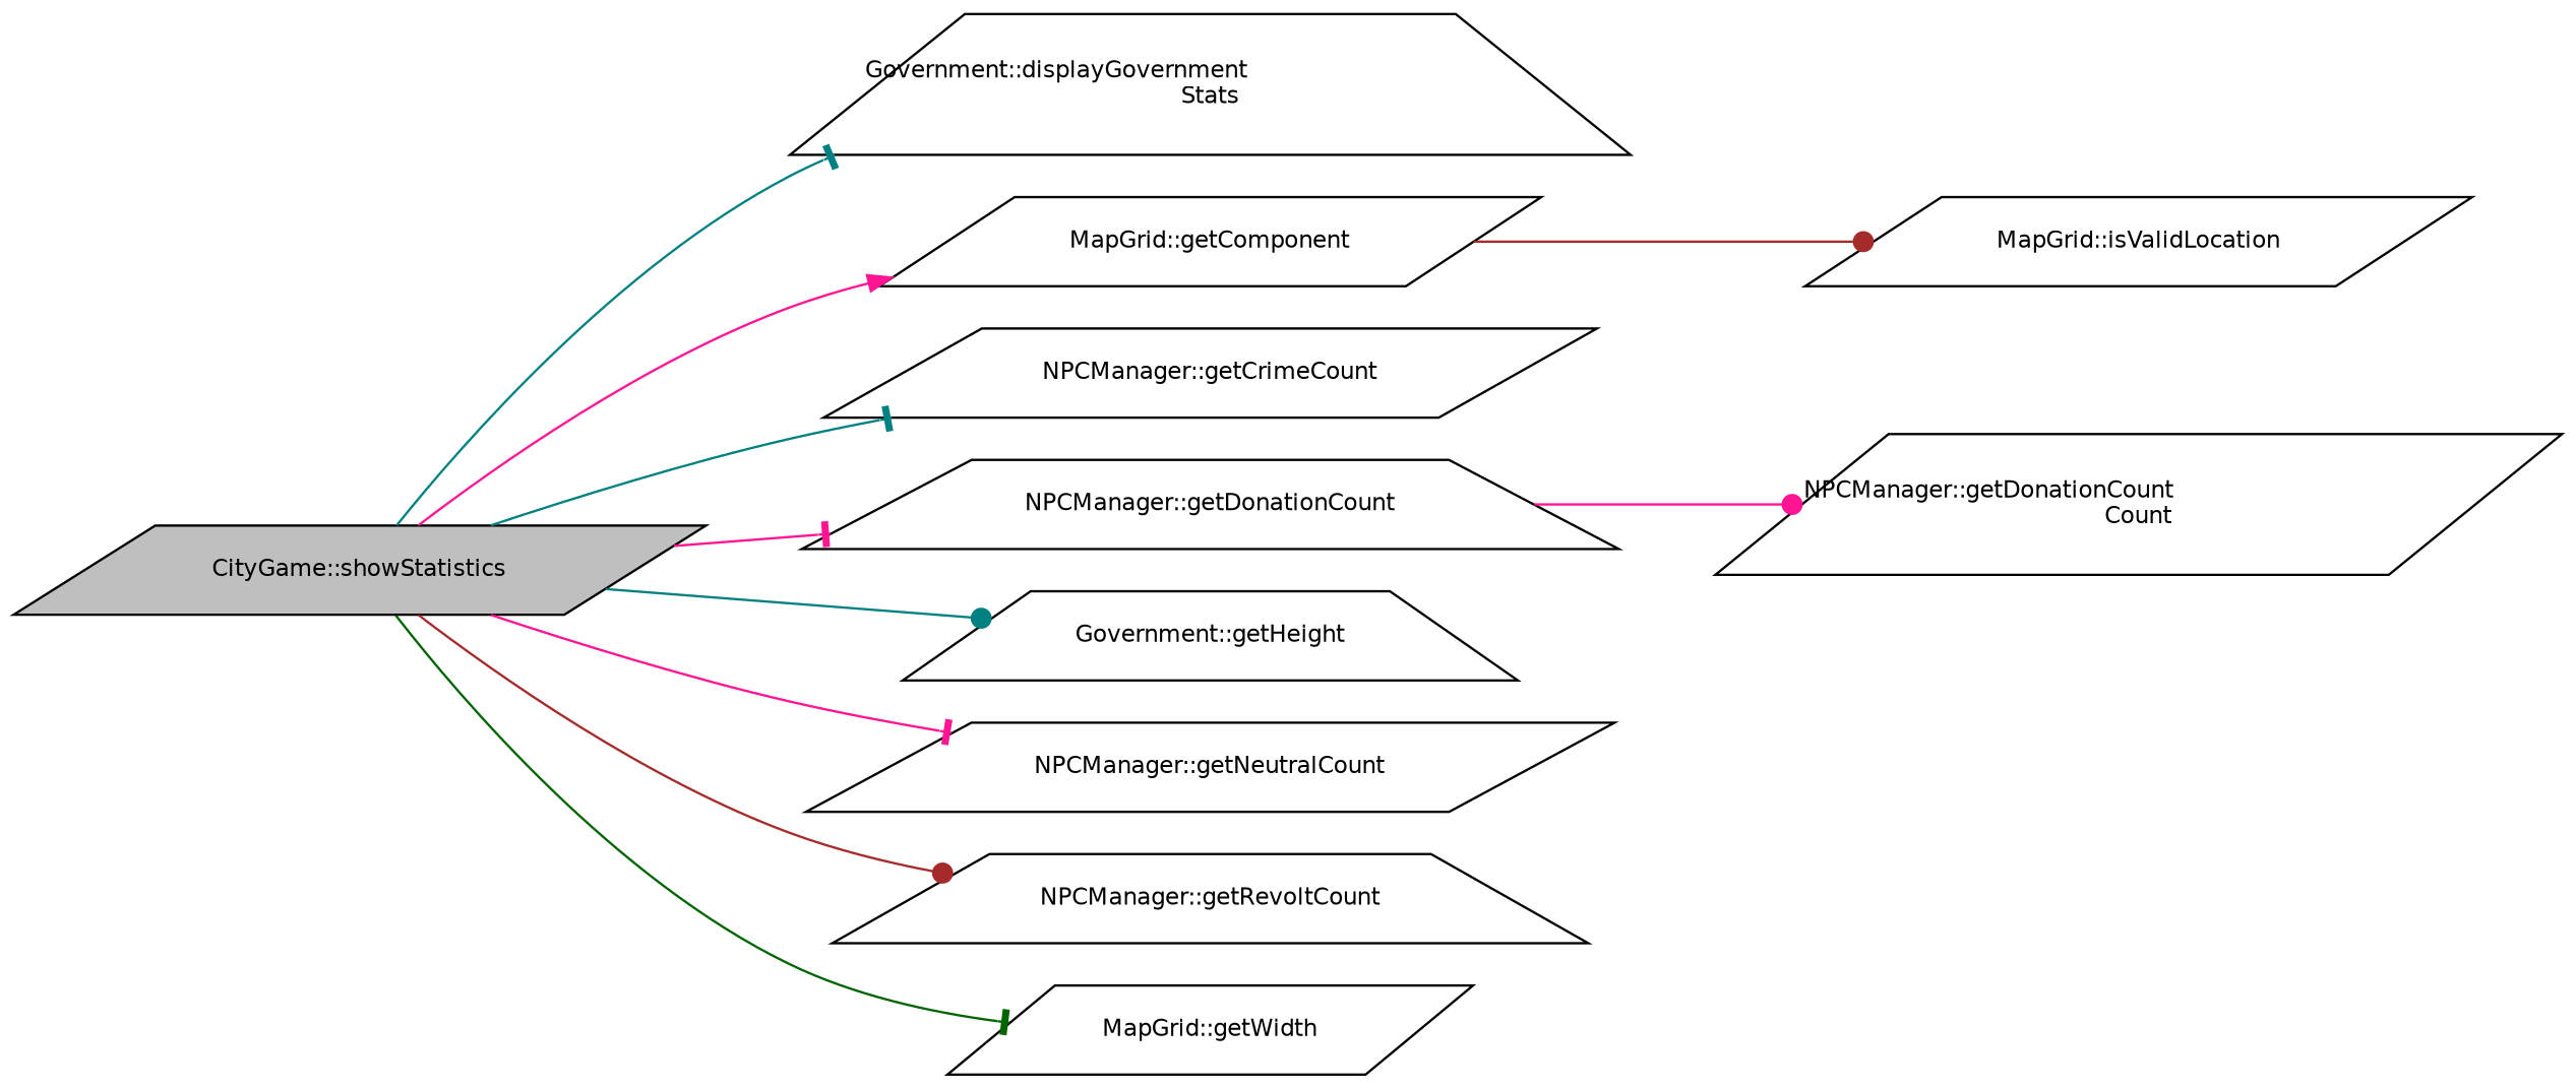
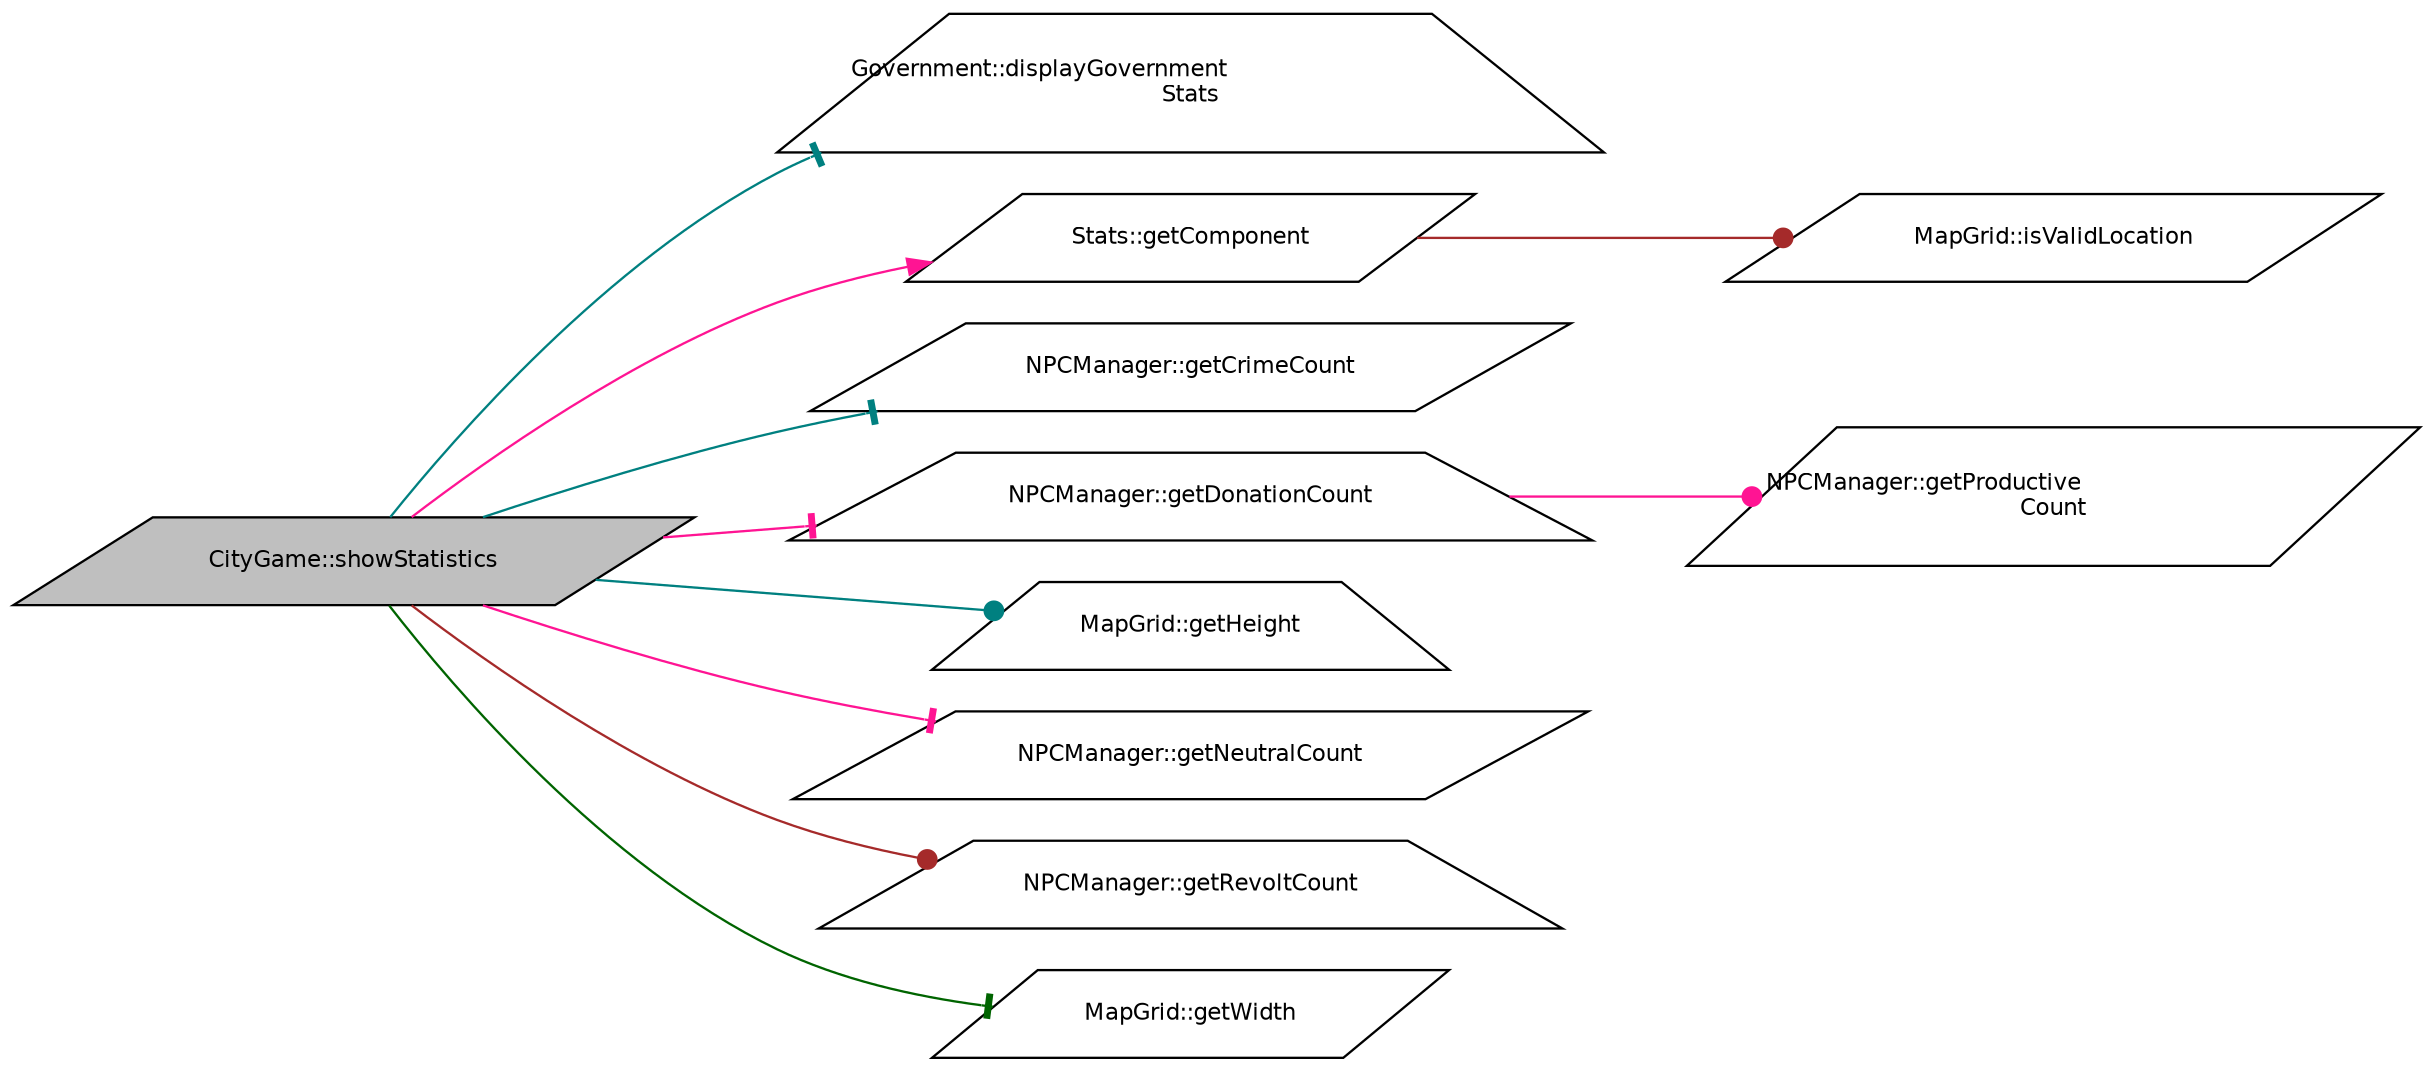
  digraph {
    rankdir=LR
    node [color=black fillcolor=white fontname=Helvetica fontsize=10 shape=parallelogram style=filled]
    edge [arrowhead=tee color=deeppink fontname=Helvetica fontsize=10 labelfontname=Helvetica labelfontsize=10 style=solid]
    n1 [fillcolor=grey75 fontcolor=black height=0.2 label="CityGame::showStatistics" width=0.4]
    n2 [height=0.2 label="Government::displayGovernment\lStats" shape=trapezium width=0.4]
-   n3 [height=0.2 label="MapGrid::getComponent" width=0.4]
+   n3 [height=0.2 label="Stats::getComponent" width=0.4]
    n4 [height=0.2 label="NPCManager::getCrimeCount" width=0.4]
    n5 [height=0.2 label="NPCManager::getDonationCount" shape=trapezium width=0.4]
-   n6 [height=0.2 label="Government::getHeight" shape=trapezium width=0.4]
+   n6 [height=0.2 label="MapGrid::getHeight" shape=trapezium width=0.4]
    n7 [height=0.2 label="NPCManager::getNeutralCount" width=0.4]
    n8 [height=0.2 label="NPCManager::getRevoltCount" shape=trapezium width=0.4]
    n9 [height=0.2 label="MapGrid::getWidth" width=0.4]
    n10 [height=0.2 label="MapGrid::isValidLocation" width=0.4]
-   n11 [height=0.2 label="NPCManager::getDonationCount\lCount" width=0.4]
+   n11 [height=0.2 label="NPCManager::getProductive\lCount" width=0.4]
    n1 -> n2 [color=teal]
    n1 -> n3 [arrowhead=normal]
    n1 -> n4 [color=teal]
    n1 -> n5
    n1 -> n6 [arrowhead=dot color=teal]
    n1 -> n7
    n1 -> n8 [arrowhead=dot color=brown]
    n1 -> n9 [color=darkgreen]
    n3 -> n10 [arrowhead=dot color=brown]
    n5 -> n11 [arrowhead=dot]
  }
